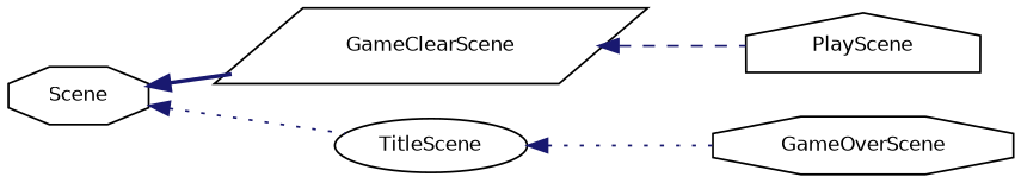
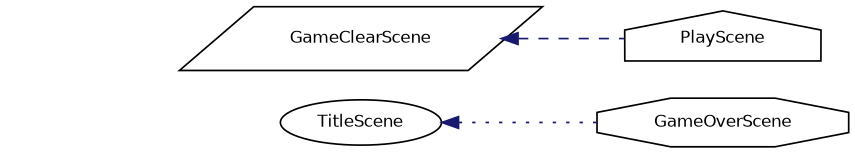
  digraph {
    rankdir=LR
    node [color=black fillcolor=white fontname=Helvetica fontsize=10 shape=octagon style=filled]
    edge [color=midnightblue dir=back fontname=Helvetica fontsize=10 labelfontname=Helvetica labelfontsize=10 style=dotted]
-   n1 [height=0.2 label=Scene width=0.4]
    n2 [height=0.2 label=GameClearScene shape=parallelogram width=0.4]
    n3 [height=0.2 label=TitleScene shape=ellipse width=0.4]
    n4 [height=0.2 label=PlayScene shape=house width=0.4]
    n5 [height=0.2 label=GameOverScene width=0.4]
-   n1 -> n2 [style=bold]
-   n1 -> n3
    n2 -> n4 [style=dashed]
    n3 -> n5
  }
